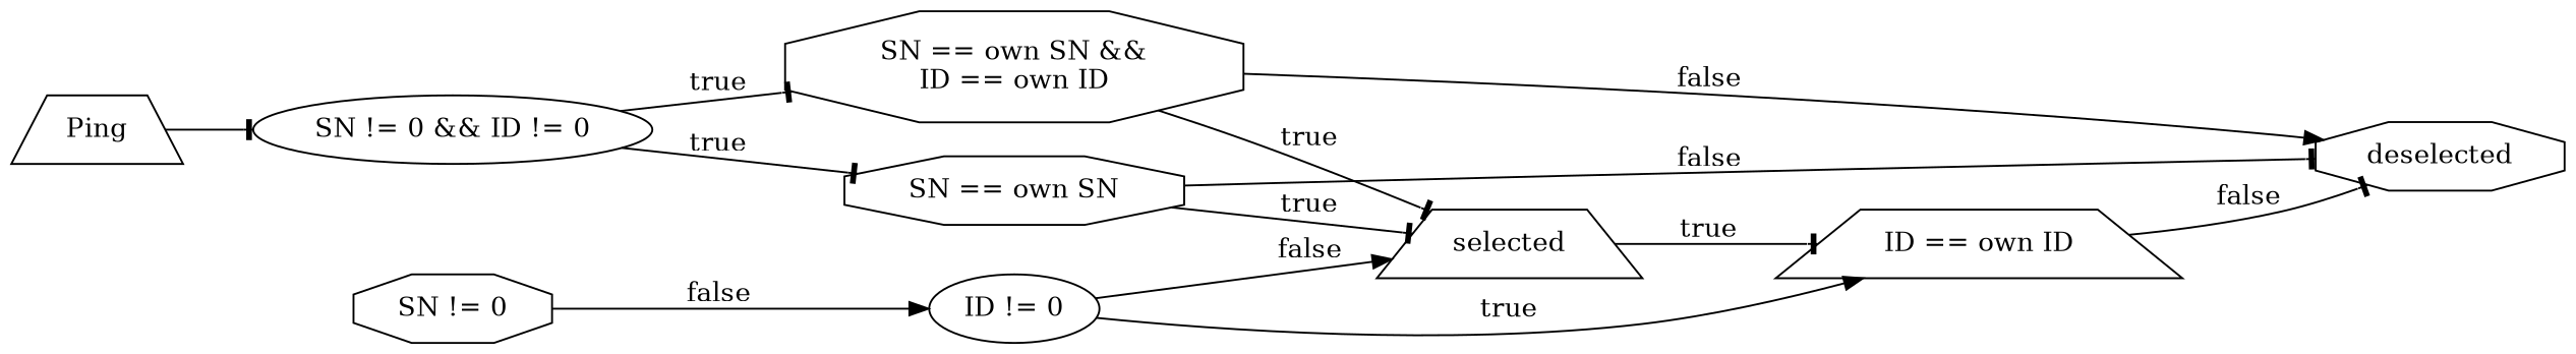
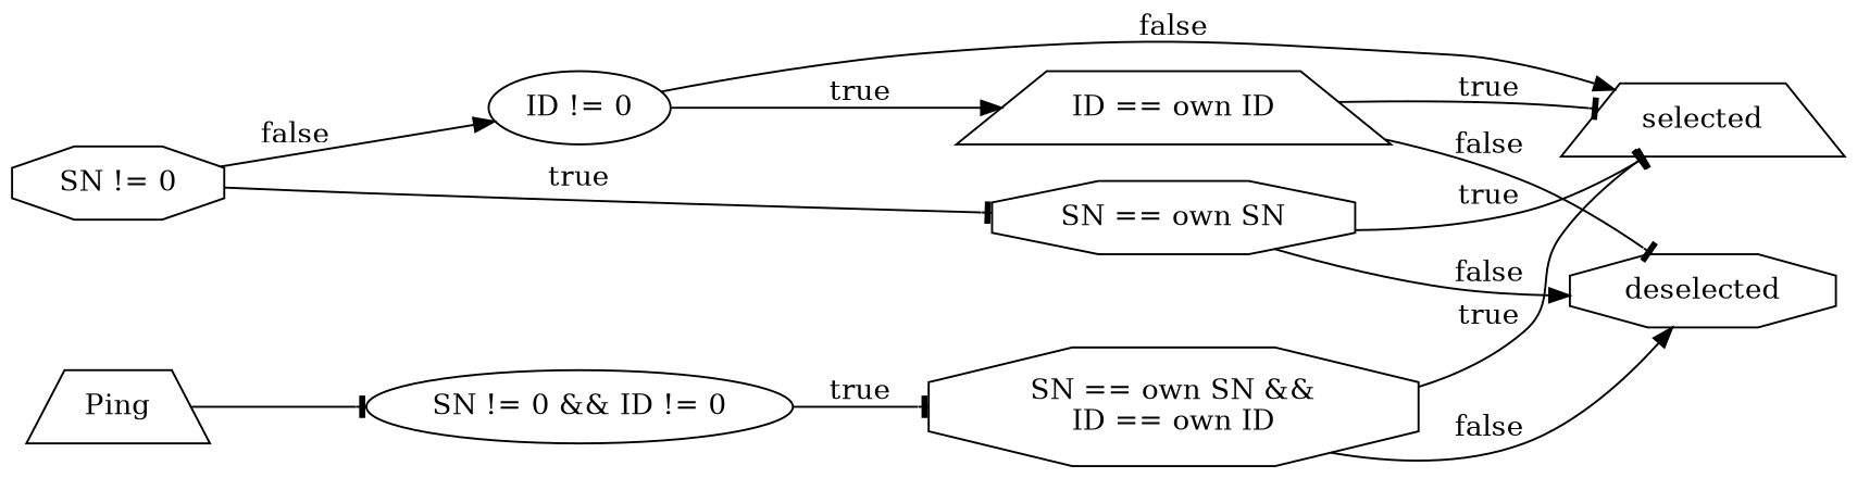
  digraph {
    rankdir=LR
    node [shape=octagon]
    edge [arrowhead=tee]
    n1 [label=Ping shape=trapezium]
    n2 [label="SN != 0 && ID != 0" shape=ellipse]
    n3 [label="SN == own SN &&\nID == own ID"]
    n4 [label=selected shape=trapezium]
    n5 [label=deselected]
    n6 [label="SN != 0"]
    n7 [label="SN == own SN"]
    n8 [label="ID != 0" shape=ellipse]
    n9 [label="ID == own ID" shape=trapezium]
    n1 -> n2
    n2 -> n3 [label=true]
    n3 -> n4 [label=true]
    n3 -> n5 [arrowhead=normal label=false]
-   n2 -> n7 [label=true]
+   n6 -> n7 [label=true]
    n6 -> n8 [arrowhead=normal label=false]
    n7 -> n4 [label=true]
-   n7 -> n5 [label=false]
+   n7 -> n5 [arrowhead=normal label=false]
    n8 -> n4 [arrowhead=normal label=false]
    n8 -> n9 [arrowhead=normal label=true]
-   n4 -> n9 [label=true]
+   n9 -> n4 [label=true]
    n9 -> n5 [label=false]
  }
